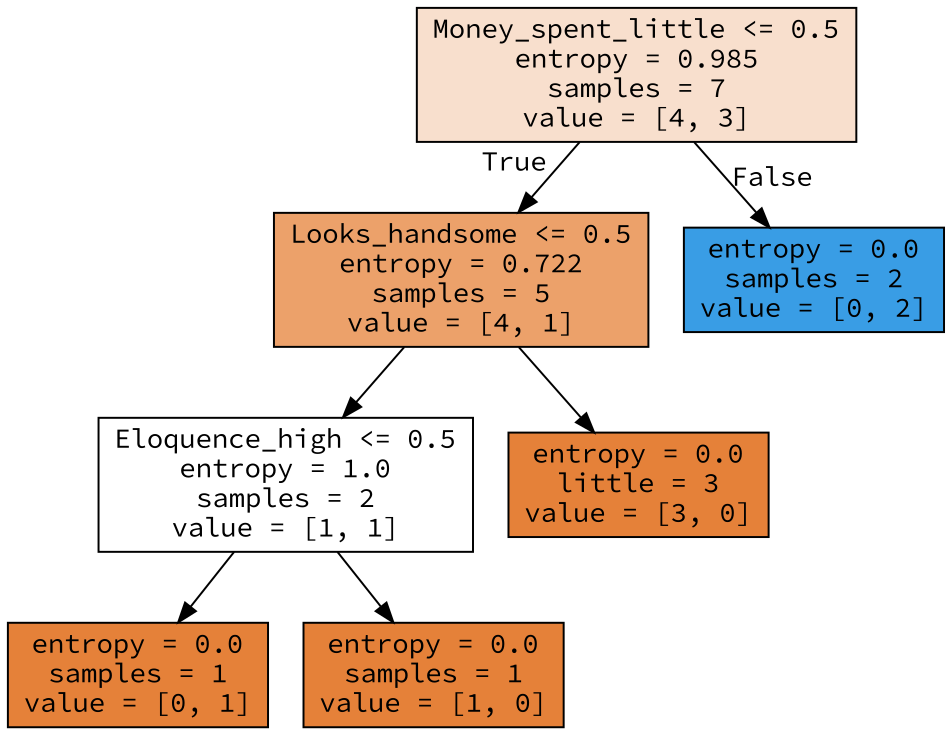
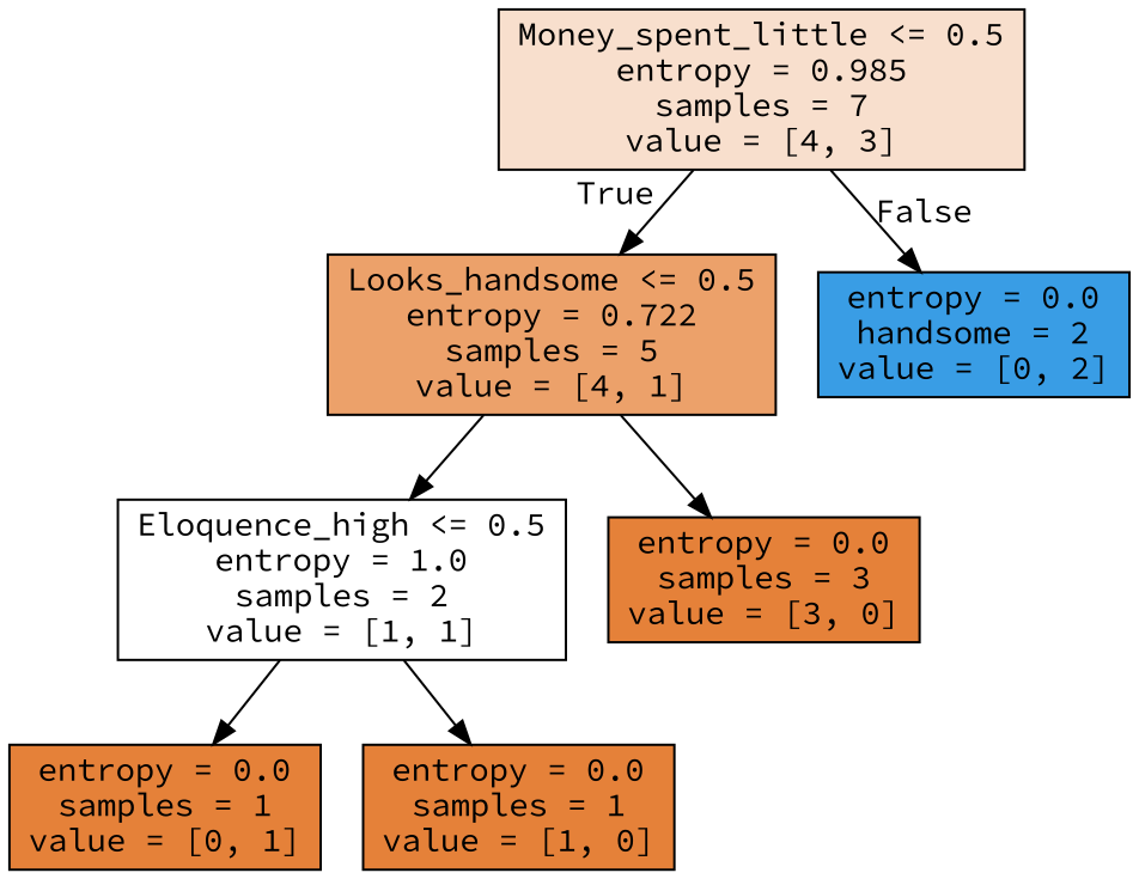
  digraph {
    fontname="Source Code Pro"
    node [color=black fillcolor="#e58139ff" fontname="Source Code Pro" shape=box style=filled]
    edge [fontname="Source Code Pro"]
    n1 [fillcolor="#e5813940" label="Money_spent_little <= 0.5\nentropy = 0.985\nsamples = 7\nvalue = [4, 3]"]
    n2 [fillcolor="#e58139bf" label="Looks_handsome <= 0.5\nentropy = 0.722\nsamples = 5\nvalue = [4, 1]"]
-   n3 [fillcolor="#399de5ff" label="entropy = 0.0\nsamples = 2\nvalue = [0, 2]"]
+   n3 [fillcolor="#399de5ff" label="entropy = 0.0\nhandsome = 2\nvalue = [0, 2]"]
    n4 [fillcolor="#e5813900" label="Eloquence_high <= 0.5\nentropy = 1.0\nsamples = 2\nvalue = [1, 1]"]
-   n5 [label="entropy = 0.0\nlittle = 3\nvalue = [3, 0]"]
+   n5 [label="entropy = 0.0\nsamples = 3\nvalue = [3, 0]"]
    n6 [label="entropy = 0.0\nsamples = 1\nvalue = [0, 1]"]
    n7 [label="entropy = 0.0\nsamples = 1\nvalue = [1, 0]"]
    n1 -> n2 [headlabel=True labelangle=45 labeldistance=2.5]
    n1 -> n3 [headlabel=False labelangle=-45 labeldistance=2.5]
    n2 -> n4
    n2 -> n5
    n4 -> n6
    n4 -> n7
  }
